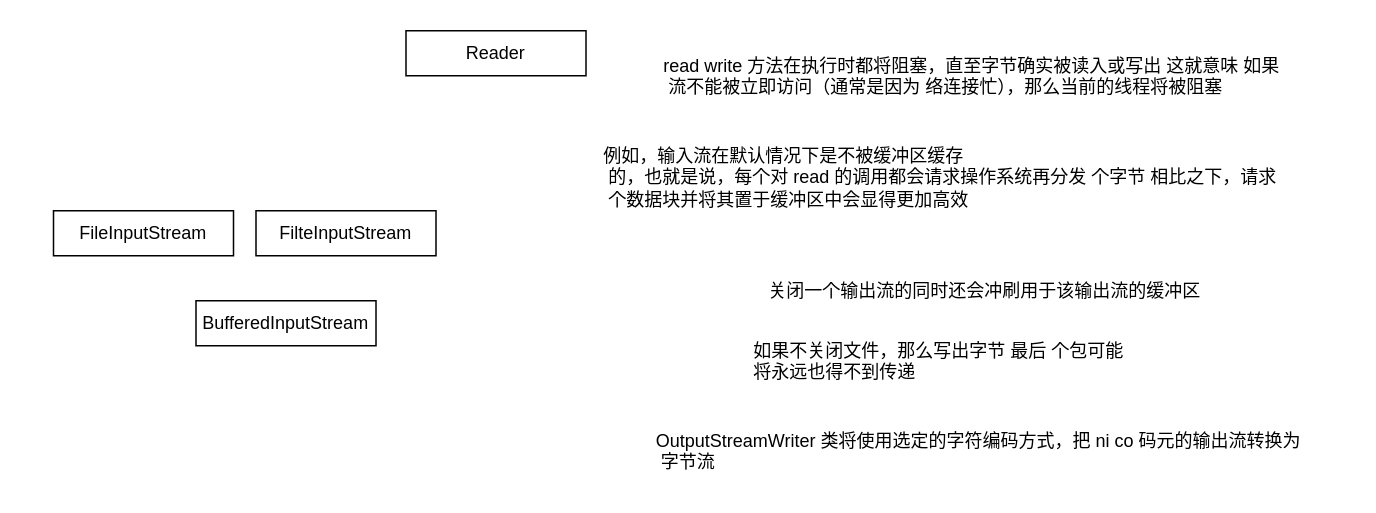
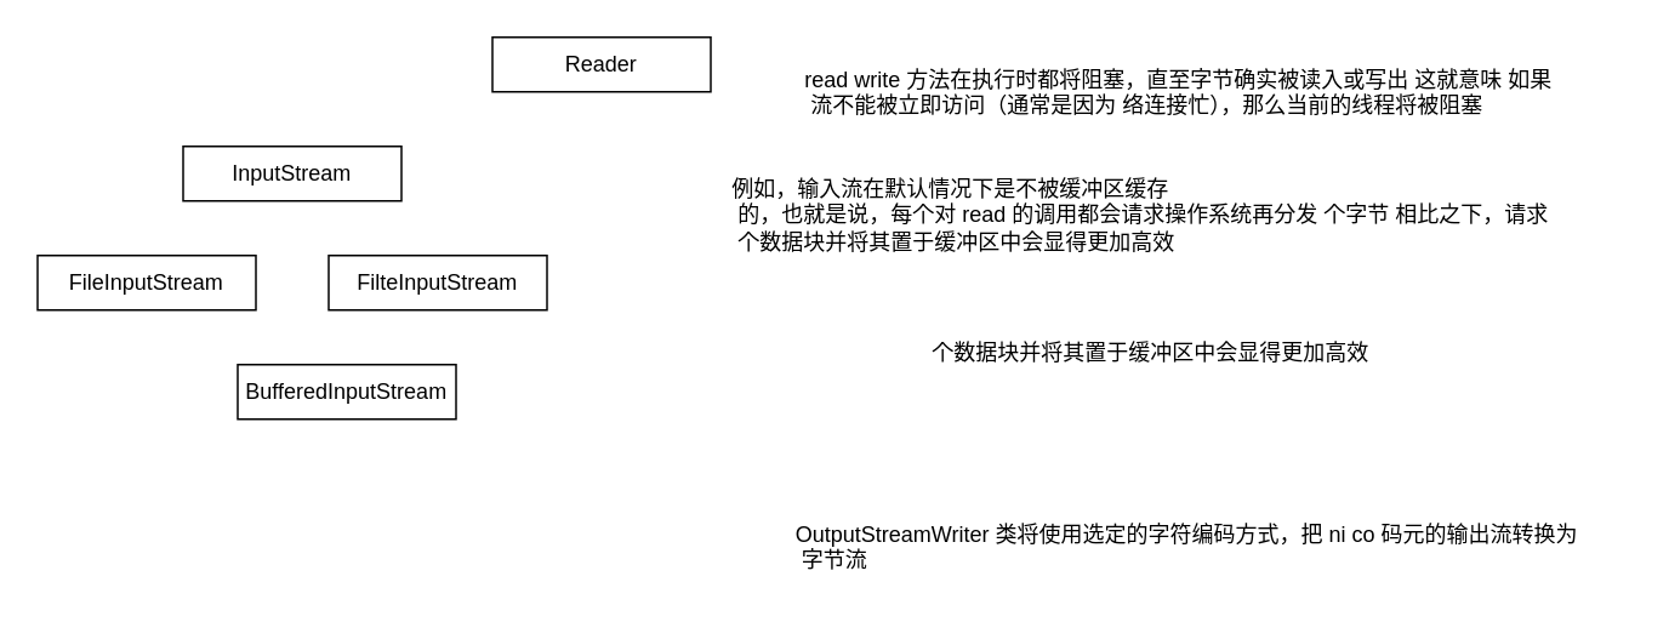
  <mxCell id="0" />
  <mxCell id="1" parent="0" />
  <mxCell id="2" value="Reader" style="rounded=0;whiteSpace=wrap;html=1;" vertex="1" parent="1"><mxGeometry x="270" y="20" width="120" height="30" as="geometry" /></mxCell>
- <mxCell id="4" value="FileInputStream" style="rounded=0;whiteSpace=wrap;html=1;" vertex="1" parent="1"><mxGeometry x="35" y="140" width="120" height="30" as="geometry" /></mxCell>
- <mxCell id="5" value="FilteInputStream" style="rounded=0;whiteSpace=wrap;html=1;" vertex="1" parent="1"><mxGeometry x="170" y="140" width="120" height="30" as="geometry" /></mxCell>
+ <mxCell id="3" value="InputStream" style="rounded=0;whiteSpace=wrap;html=1;" vertex="1" parent="1"><mxGeometry x="100" y="80" width="120" height="30" as="geometry" /></mxCell>
+ <mxCell id="4" value="FileInputStream" style="rounded=0;whiteSpace=wrap;html=1;" vertex="1" parent="1"><mxGeometry x="20" y="140" width="120" height="30" as="geometry" /></mxCell>
+ <mxCell id="5" value="FilteInputStream" style="rounded=0;whiteSpace=wrap;html=1;" vertex="1" parent="1"><mxGeometry x="180" y="140" width="120" height="30" as="geometry" /></mxCell>
  <mxCell id="6" value="BufferedInputStream" style="rounded=0;whiteSpace=wrap;html=1;" vertex="1" parent="1"><mxGeometry x="130" y="200" width="120" height="30" as="geometry" /></mxCell>
  <mxCell id="7" value="例如，输入流在默认情况下是不被缓冲区缓存&#10; 的，也就是说，每个对 read 的调用都会请求操作系统再分发 个字节 相比之下，请求&#10; 个数据块并将其置于缓冲区中会显得更加高效" style="text;whiteSpace=wrap;html=1;" vertex="1" parent="1"><mxGeometry x="400" y="90" width="470" height="60" as="geometry" /></mxCell>
  <mxCell id="8" value="read write 方法在执行时都将阻塞，直至字节确实被读入或写出 这就意味 如果&#10; 流不能被立即访问（通常是因为 络连接忙），那么当前的线程将被阻塞" style="text;whiteSpace=wrap;html=1;" vertex="1" parent="1"><mxGeometry x="440" y="30" width="440" height="40" as="geometry" /></mxCell>
- <mxCell id="9" value="关闭一个输出流的同时还会冲刷用于该输出流的缓冲区" style="text;whiteSpace=wrap;html=1;" vertex="1" parent="1"><mxGeometry x="510" y="180" width="310" height="30" as="geometry" /></mxCell>
- <mxCell id="10" value="如果不关闭文件，那么写出字节 最后 个包可能将永远也得不到传递" style="text;whiteSpace=wrap;html=1;" vertex="1" parent="1"><mxGeometry x="500" y="220" width="260" height="40" as="geometry" /></mxCell>
+ <mxCell id="9" value="个数据块并将其置于缓冲区中会显得更加高效" style="text;whiteSpace=wrap;html=1;" vertex="1" parent="1"><mxGeometry x="510" y="180" width="310" height="30" as="geometry" /></mxCell>
  <mxCell id="11" value="OutputStreamWriter 类将使用选定的字符编码方式，把 ni co 码元的输出流转换为&#10; 字节流" style="text;whiteSpace=wrap;html=1;" vertex="1" parent="1"><mxGeometry x="435" y="280" width="460" height="40" as="geometry" /></mxCell>
